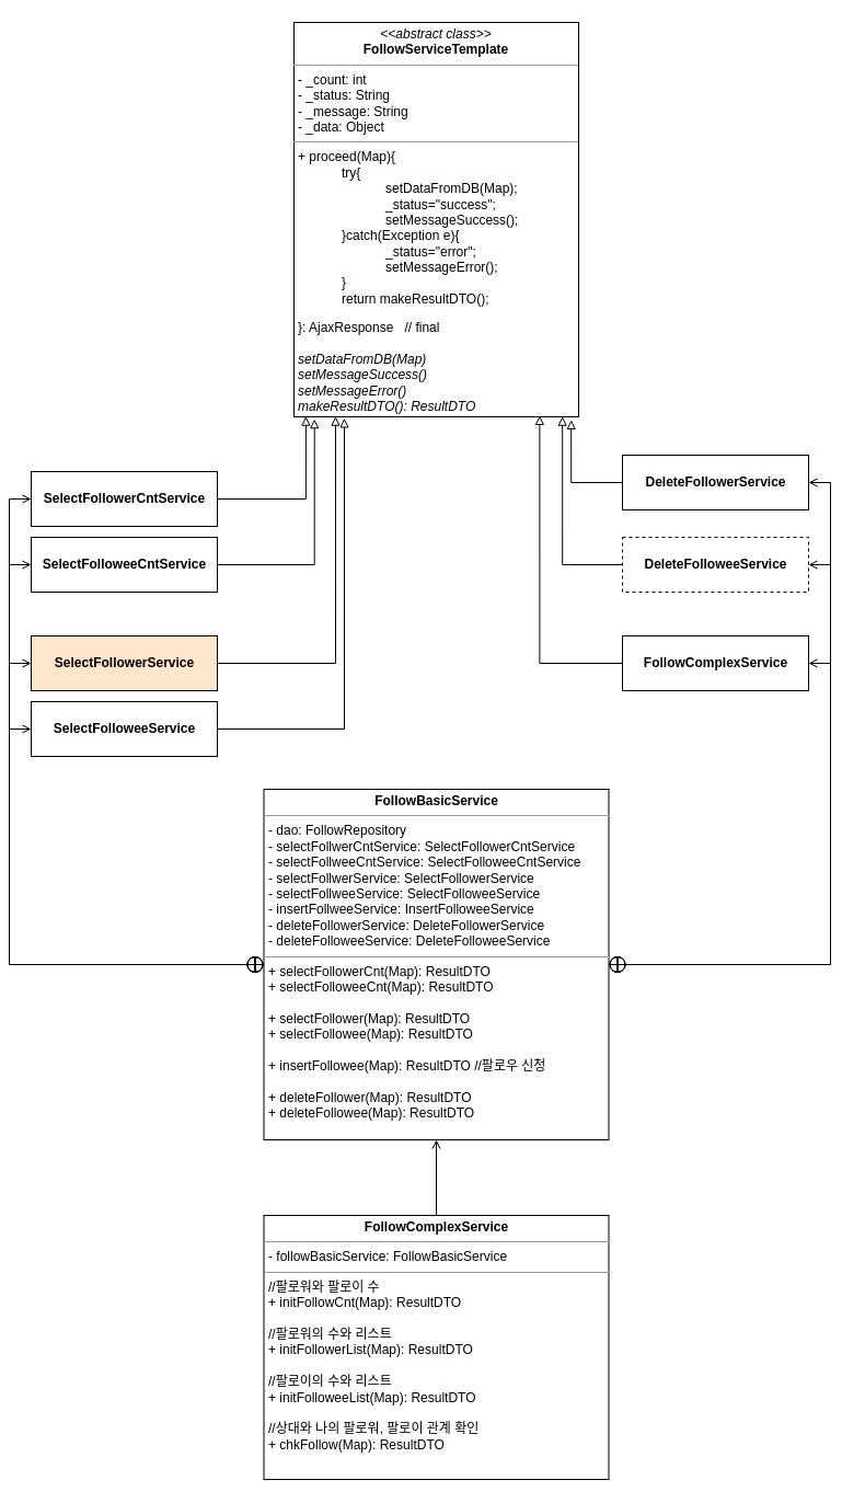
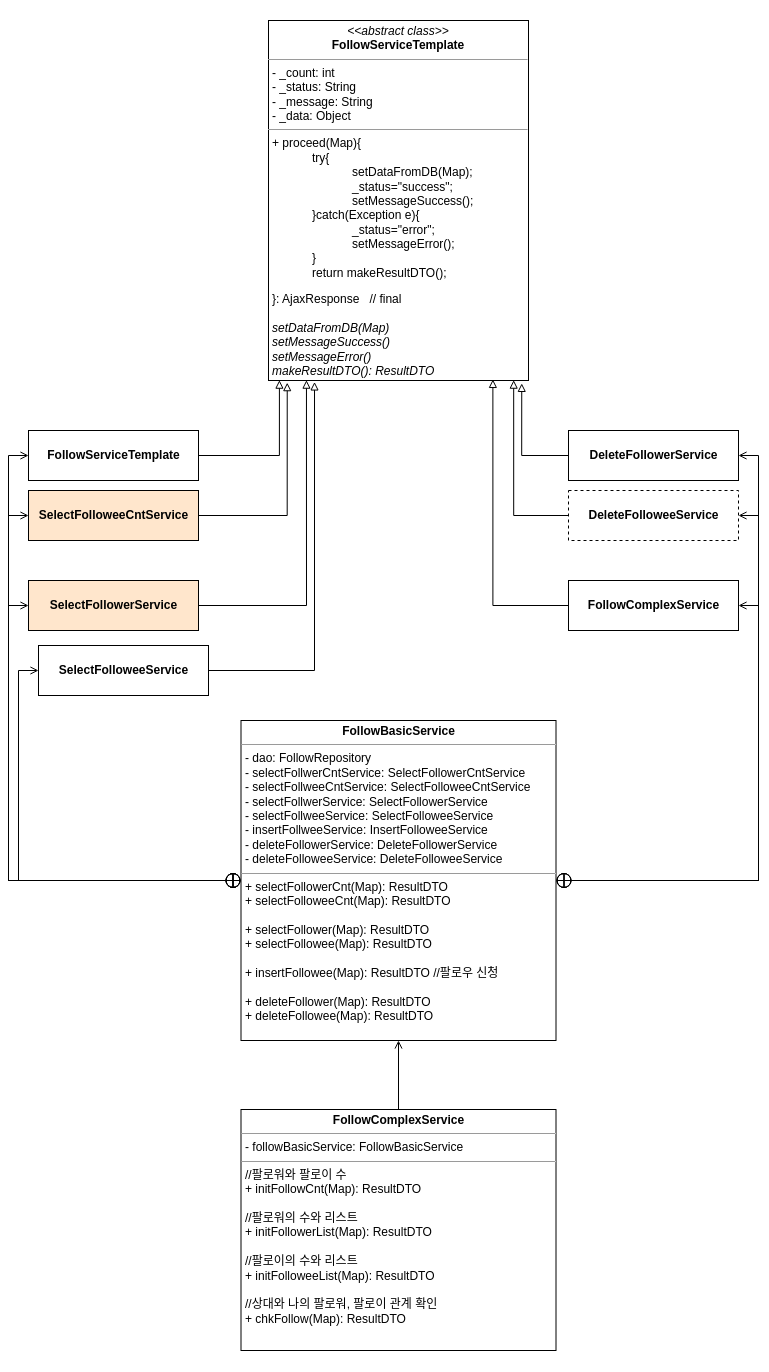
  <mxCell id="0" />
  <mxCell id="1" parent="0" />
  <mxCell id="2" value="&lt;p style=&quot;margin: 0px ; margin-top: 4px ; text-align: center&quot;&gt;&lt;i&gt;&amp;lt;&amp;lt;abstract class&amp;gt;&amp;gt;&lt;/i&gt;&lt;br&gt;&lt;b&gt;FollowServiceTemplate&lt;/b&gt;&lt;/p&gt;&lt;hr size=&quot;1&quot;&gt;&lt;p style=&quot;margin: 0px ; margin-left: 4px&quot;&gt;- _count: int&lt;br&gt;&lt;/p&gt;&lt;p style=&quot;margin: 0px ; margin-left: 4px&quot;&gt;- _status: String&lt;/p&gt;&lt;p style=&quot;margin: 0px ; margin-left: 4px&quot;&gt;- _message: String&lt;/p&gt;&lt;p style=&quot;margin: 0px ; margin-left: 4px&quot;&gt;- _data: Object&lt;/p&gt;&lt;hr size=&quot;1&quot;&gt;&lt;p style=&quot;margin: 0px ; margin-left: 4px&quot;&gt;+ proceed(Map){&lt;/p&gt;&lt;p style=&quot;margin: 0px ; margin-left: 4px&quot;&gt;&lt;/p&gt;&lt;blockquote style=&quot;margin: 0 0 0 40px ; border: none ; padding: 0px&quot;&gt;&lt;p style=&quot;margin: 0px ; margin-left: 4px&quot;&gt;try{&lt;/p&gt;&lt;/blockquote&gt;&lt;blockquote style=&quot;margin: 0 0 0 40px ; border: none ; padding: 0px&quot;&gt;&lt;blockquote style=&quot;margin: 0 0 0 40px ; border: none ; padding: 0px&quot;&gt;&lt;p style=&quot;margin: 0px ; margin-left: 4px&quot;&gt;setDataFromDB(Map);&lt;/p&gt;&lt;p style=&quot;margin: 0px ; margin-left: 4px&quot;&gt;_status=&quot;success&quot;;&lt;/p&gt;&lt;p style=&quot;margin: 0px ; margin-left: 4px&quot;&gt;setMessageSuccess();&lt;/p&gt;&lt;/blockquote&gt;&lt;/blockquote&gt;&lt;blockquote style=&quot;margin: 0 0 0 40px ; border: none ; padding: 0px&quot;&gt;&lt;p style=&quot;margin: 0px ; margin-left: 4px&quot;&gt;}catch(Exception e){&lt;/p&gt;&lt;/blockquote&gt;&lt;blockquote style=&quot;margin: 0 0 0 40px ; border: none ; padding: 0px&quot;&gt;&lt;blockquote style=&quot;margin: 0 0 0 40px ; border: none ; padding: 0px&quot;&gt;&lt;p style=&quot;margin: 0px ; margin-left: 4px&quot;&gt;_status=&quot;error&quot;;&lt;/p&gt;&lt;p style=&quot;margin: 0px ; margin-left: 4px&quot;&gt;setMessageError();&lt;/p&gt;&lt;/blockquote&gt;&lt;/blockquote&gt;&lt;blockquote style=&quot;margin: 0 0 0 40px ; border: none ; padding: 0px&quot;&gt;&lt;p style=&quot;margin: 0px ; margin-left: 4px&quot;&gt;}&lt;/p&gt;&lt;p style=&quot;margin: 0px ; margin-left: 4px&quot;&gt;return makeResultDTO();&lt;/p&gt;&lt;/blockquote&gt;&lt;p&gt;&lt;/p&gt;&lt;p style=&quot;margin: 0px ; margin-left: 4px&quot;&gt;}: AjaxResponse&amp;nbsp; &amp;nbsp;// final&lt;/p&gt;&lt;p style=&quot;margin: 0px ; margin-left: 4px&quot;&gt;&lt;br&gt;&lt;i&gt;setDataFromDB(Map)&lt;/i&gt;&lt;/p&gt;&lt;p style=&quot;margin: 0px ; margin-left: 4px&quot;&gt;&lt;i&gt;setMessageSuccess()&lt;/i&gt;&lt;/p&gt;&lt;p style=&quot;margin: 0px ; margin-left: 4px&quot;&gt;&lt;i&gt;setMessageError()&lt;/i&gt;&lt;/p&gt;&lt;p style=&quot;margin: 0px ; margin-left: 4px&quot;&gt;&lt;i&gt;makeResultDTO(): ResultDTO&lt;/i&gt;&lt;/p&gt;" style="verticalAlign=top;align=left;overflow=fill;fontSize=12;fontFamily=Helvetica;html=1;" vertex="1" parent="1"><mxGeometry x="260" y="20" width="260" height="360" as="geometry" /></mxCell>
  <mxCell id="3" style="edgeStyle=orthogonalEdgeStyle;rounded=0;orthogonalLoop=1;jettySize=auto;html=1;endArrow=block;endFill=0;entryX=0.042;entryY=0.999;entryDx=0;entryDy=0;entryPerimeter=0;" edge="1" parent="1" source="4" target="2"><mxGeometry relative="1" as="geometry"><mxPoint x="270" y="420" as="targetPoint" /></mxGeometry></mxCell>
- <mxCell id="4" value="&lt;b&gt;SelectFollowerCntService&lt;/b&gt;" style="html=1;" vertex="1" parent="1"><mxGeometry x="20" y="430" width="170" height="50" as="geometry" /></mxCell>
+ <mxCell id="4" value="&lt;b&gt;FollowServiceTemplate&lt;/b&gt;" style="html=1;" vertex="1" parent="1"><mxGeometry x="20" y="430" width="170" height="50" as="geometry" /></mxCell>
  <mxCell id="5" style="edgeStyle=orthogonalEdgeStyle;rounded=0;orthogonalLoop=1;jettySize=auto;html=1;exitX=1;exitY=0.5;exitDx=0;exitDy=0;endArrow=block;endFill=0;entryX=0.072;entryY=1.006;entryDx=0;entryDy=0;entryPerimeter=0;" edge="1" parent="1" source="6" target="2"><mxGeometry relative="1" as="geometry"><mxPoint x="300" y="480" as="targetPoint" /></mxGeometry></mxCell>
- <mxCell id="6" value="&lt;b&gt;SelectFolloweeCntService&lt;/b&gt;" style="html=1;" vertex="1" parent="1"><mxGeometry x="20" y="490" width="170" height="50" as="geometry" /></mxCell>
+ <mxCell id="6" value="&lt;b&gt;SelectFolloweeCntService&lt;/b&gt;" style="html=1;fillColor=#ffe6cc;" vertex="1" parent="1"><mxGeometry x="20" y="490" width="170" height="50" as="geometry" /></mxCell>
  <mxCell id="7" style="edgeStyle=orthogonalEdgeStyle;rounded=0;orthogonalLoop=1;jettySize=auto;html=1;endArrow=block;endFill=0;entryX=0.146;entryY=0.999;entryDx=0;entryDy=0;entryPerimeter=0;" edge="1" parent="1" source="8" target="2"><mxGeometry relative="1" as="geometry"><mxPoint x="340" y="390" as="targetPoint" /></mxGeometry></mxCell>
  <mxCell id="8" value="&lt;b&gt;SelectFollowerService&lt;/b&gt;" style="html=1;fillColor=#ffe6cc;" vertex="1" parent="1"><mxGeometry x="20" y="580" width="170" height="50" as="geometry" /></mxCell>
  <mxCell id="9" style="edgeStyle=orthogonalEdgeStyle;rounded=0;orthogonalLoop=1;jettySize=auto;html=1;entryX=0.177;entryY=1.004;entryDx=0;entryDy=0;entryPerimeter=0;endArrow=block;endFill=0;" edge="1" parent="1" source="10" target="2"><mxGeometry relative="1" as="geometry" /></mxCell>
- <mxCell id="10" value="&lt;b&gt;SelectFolloweeService&lt;/b&gt;" style="html=1;" vertex="1" parent="1"><mxGeometry x="20" y="640" width="170" height="50" as="geometry" /></mxCell>
+ <mxCell id="10" value="&lt;b&gt;SelectFolloweeService&lt;/b&gt;" style="html=1;" vertex="1" parent="1"><mxGeometry x="30" y="645" width="170" height="50" as="geometry" /></mxCell>
  <mxCell id="11" style="edgeStyle=orthogonalEdgeStyle;rounded=0;orthogonalLoop=1;jettySize=auto;html=1;entryX=0.863;entryY=0.997;entryDx=0;entryDy=0;entryPerimeter=0;endArrow=block;endFill=0;" edge="1" parent="1" source="12" target="2"><mxGeometry relative="1" as="geometry" /></mxCell>
  <mxCell id="12" value="&lt;b&gt;FollowComplexService&lt;/b&gt;" style="html=1;" vertex="1" parent="1"><mxGeometry x="560" y="580" width="170" height="50" as="geometry" /></mxCell>
  <mxCell id="13" style="edgeStyle=orthogonalEdgeStyle;rounded=0;orthogonalLoop=1;jettySize=auto;html=1;exitX=0;exitY=0.5;exitDx=0;exitDy=0;entryX=0.974;entryY=1.008;entryDx=0;entryDy=0;entryPerimeter=0;endArrow=block;endFill=0;" edge="1" parent="1" source="14" target="2"><mxGeometry relative="1" as="geometry" /></mxCell>
- <mxCell id="14" value="&lt;b&gt;DeleteFollowerService&lt;/b&gt;" style="html=1;" vertex="1" parent="1"><mxGeometry x="560" y="415" width="170" height="50" as="geometry" /></mxCell>
+ <mxCell id="14" value="&lt;b&gt;DeleteFollowerService&lt;/b&gt;" style="html=1;" vertex="1" parent="1"><mxGeometry x="560" y="430" width="170" height="50" as="geometry" /></mxCell>
  <mxCell id="15" style="edgeStyle=orthogonalEdgeStyle;rounded=0;orthogonalLoop=1;jettySize=auto;html=1;exitX=0;exitY=0.5;exitDx=0;exitDy=0;entryX=0.943;entryY=0.999;entryDx=0;entryDy=0;entryPerimeter=0;endArrow=block;endFill=0;" edge="1" parent="1" source="16" target="2"><mxGeometry relative="1" as="geometry" /></mxCell>
  <mxCell id="16" value="&lt;b&gt;DeleteFolloweeService&lt;/b&gt;" style="html=1;dashed=1;" vertex="1" parent="1"><mxGeometry x="560" y="490" width="170" height="50" as="geometry" /></mxCell>
  <mxCell id="17" style="edgeStyle=orthogonalEdgeStyle;rounded=0;orthogonalLoop=1;jettySize=auto;html=1;startArrow=circlePlus;startFill=0;endArrow=open;endFill=0;entryX=1;entryY=0.5;entryDx=0;entryDy=0;" edge="1" parent="1" source="24" target="12"><mxGeometry relative="1" as="geometry"><mxPoint x="680" y="690" as="targetPoint" /></mxGeometry></mxCell>
  <mxCell id="18" style="edgeStyle=orthogonalEdgeStyle;rounded=0;orthogonalLoop=1;jettySize=auto;html=1;entryX=0;entryY=0.5;entryDx=0;entryDy=0;startArrow=circlePlus;startFill=0;endArrow=open;endFill=0;" edge="1" parent="1" source="24" target="8"><mxGeometry relative="1" as="geometry" /></mxCell>
  <mxCell id="19" style="edgeStyle=orthogonalEdgeStyle;rounded=0;orthogonalLoop=1;jettySize=auto;html=1;entryX=0;entryY=0.5;entryDx=0;entryDy=0;startArrow=circlePlus;startFill=0;endArrow=open;endFill=0;" edge="1" parent="1" source="24" target="6"><mxGeometry relative="1" as="geometry" /></mxCell>
  <mxCell id="20" style="edgeStyle=orthogonalEdgeStyle;rounded=0;orthogonalLoop=1;jettySize=auto;html=1;entryX=0;entryY=0.5;entryDx=0;entryDy=0;startArrow=circlePlus;startFill=0;endArrow=open;endFill=0;" edge="1" parent="1" source="24" target="4"><mxGeometry relative="1" as="geometry" /></mxCell>
  <mxCell id="21" style="edgeStyle=orthogonalEdgeStyle;rounded=0;orthogonalLoop=1;jettySize=auto;html=1;entryX=1;entryY=0.5;entryDx=0;entryDy=0;startArrow=circlePlus;startFill=0;endArrow=open;endFill=0;" edge="1" parent="1" source="24" target="16"><mxGeometry relative="1" as="geometry" /></mxCell>
  <mxCell id="22" style="edgeStyle=orthogonalEdgeStyle;rounded=0;orthogonalLoop=1;jettySize=auto;html=1;entryX=1;entryY=0.5;entryDx=0;entryDy=0;startArrow=circlePlus;startFill=0;endArrow=open;endFill=0;" edge="1" parent="1" source="24" target="14"><mxGeometry relative="1" as="geometry" /></mxCell>
  <mxCell id="23" style="edgeStyle=orthogonalEdgeStyle;rounded=0;orthogonalLoop=1;jettySize=auto;html=1;entryX=0;entryY=0.5;entryDx=0;entryDy=0;startArrow=circlePlus;startFill=0;endArrow=open;endFill=0;" edge="1" parent="1" source="24" target="10"><mxGeometry relative="1" as="geometry" /></mxCell>
  <mxCell id="24" value="&lt;p style=&quot;margin: 0px ; margin-top: 4px ; text-align: center&quot;&gt;&lt;b&gt;FollowBasicService&lt;/b&gt;&lt;/p&gt;&lt;hr size=&quot;1&quot;&gt;&lt;p style=&quot;margin: 0px ; margin-left: 4px&quot;&gt;- dao: FollowRepository&lt;/p&gt;&lt;p style=&quot;margin: 0px ; margin-left: 4px&quot;&gt;- selectFollwerCntService: SelectFollowerCntService&lt;br&gt;&lt;/p&gt;&lt;p style=&quot;margin: 0px ; margin-left: 4px&quot;&gt;- selectFollweeCntService: SelectFolloweeCntService&lt;br&gt;&lt;/p&gt;&lt;p style=&quot;margin: 0px ; margin-left: 4px&quot;&gt;- selectFollwerService: SelectFollowerService&lt;br&gt;&lt;/p&gt;&lt;p style=&quot;margin: 0px ; margin-left: 4px&quot;&gt;- selectFollweeService: SelectFolloweeService&lt;br&gt;&lt;/p&gt;&lt;p style=&quot;margin: 0px ; margin-left: 4px&quot;&gt;- insertFollweeService: InsertFolloweeService&lt;br&gt;&lt;/p&gt;&lt;p style=&quot;margin: 0px ; margin-left: 4px&quot;&gt;- deleteFollowerService: DeleteFollowerService&lt;/p&gt;&lt;p style=&quot;margin: 0px ; margin-left: 4px&quot;&gt;- deleteFolloweeService: DeleteFolloweeService&lt;/p&gt;&lt;hr size=&quot;1&quot;&gt;&lt;p style=&quot;margin: 0px ; margin-left: 4px&quot;&gt;+ selectFollowerCnt(Map): ResultDTO&lt;/p&gt;&lt;p style=&quot;margin: 0px ; margin-left: 4px&quot;&gt;+ selectFolloweeCnt(Map): ResultDTO&lt;br&gt;&lt;/p&gt;&lt;p style=&quot;margin: 0px ; margin-left: 4px&quot;&gt;&lt;br&gt;&lt;/p&gt;&lt;p style=&quot;margin: 0px ; margin-left: 4px&quot;&gt;+ selectFollower(Map): ResultDTO&lt;br&gt;&lt;/p&gt;&lt;p style=&quot;margin: 0px ; margin-left: 4px&quot;&gt;+ selectFollowee(Map): ResultDTO&lt;br&gt;&lt;/p&gt;&lt;p style=&quot;margin: 0px ; margin-left: 4px&quot;&gt;&lt;br&gt;&lt;/p&gt;&lt;p style=&quot;margin: 0px ; margin-left: 4px&quot;&gt;+ insertFollowee(Map): ResultDTO //팔로우 신청&lt;br&gt;&lt;/p&gt;&lt;p style=&quot;margin: 0px ; margin-left: 4px&quot;&gt;&lt;br&gt;&lt;/p&gt;&lt;p style=&quot;margin: 0px ; margin-left: 4px&quot;&gt;+ deleteFollower(Map): ResultDTO&lt;br&gt;&lt;/p&gt;&lt;p style=&quot;margin: 0px ; margin-left: 4px&quot;&gt;+ deleteFollowee(Map): ResultDTO&lt;/p&gt;" style="verticalAlign=top;align=left;overflow=fill;fontSize=12;fontFamily=Helvetica;html=1;" vertex="1" parent="1"><mxGeometry x="232.5" y="720" width="315" height="320" as="geometry" /></mxCell>
  <mxCell id="25" style="edgeStyle=orthogonalEdgeStyle;rounded=0;orthogonalLoop=1;jettySize=auto;html=1;entryX=0.5;entryY=1;entryDx=0;entryDy=0;startArrow=none;startFill=0;endArrow=open;endFill=0;" edge="1" parent="1" source="26" target="24"><mxGeometry relative="1" as="geometry" /></mxCell>
  <mxCell id="26" value="&lt;p style=&quot;margin: 0px ; margin-top: 4px ; text-align: center&quot;&gt;&lt;b&gt;FollowComplexService&lt;/b&gt;&lt;/p&gt;&lt;hr size=&quot;1&quot;&gt;&lt;p style=&quot;margin: 0px ; margin-left: 4px&quot;&gt;- followBasicService: FollowBasicService&lt;/p&gt;&lt;hr size=&quot;1&quot;&gt;&lt;p style=&quot;margin: 0px ; margin-left: 4px&quot;&gt;//팔로워와 팔로이 수&lt;br&gt;&lt;/p&gt;&lt;p style=&quot;margin: 0px ; margin-left: 4px&quot;&gt;+ initFollowCnt(Map): ResultDTO&amp;nbsp;&lt;/p&gt;&lt;p style=&quot;margin: 0px ; margin-left: 4px&quot;&gt;&lt;br&gt;&lt;/p&gt;&lt;p style=&quot;margin: 0px ; margin-left: 4px&quot;&gt;//팔로워의 수와 리스트&lt;/p&gt;&lt;p style=&quot;margin: 0px ; margin-left: 4px&quot;&gt;+ initFollowerList(Map): ResultDTO&lt;/p&gt;&lt;p style=&quot;margin: 0px ; margin-left: 4px&quot;&gt;&lt;br&gt;&lt;/p&gt;&lt;p style=&quot;margin: 0px ; margin-left: 4px&quot;&gt;//팔로이의 수와 리스트&lt;/p&gt;&lt;p style=&quot;margin: 0px ; margin-left: 4px&quot;&gt;+ initFolloweeList(Map): ResultDTO&lt;/p&gt;&lt;p style=&quot;margin: 0px ; margin-left: 4px&quot;&gt;&lt;br&gt;&lt;/p&gt;&lt;p style=&quot;margin: 0px ; margin-left: 4px&quot;&gt;//상대와 나의 팔로워, 팔로이 관계 확인&lt;/p&gt;&lt;p style=&quot;margin: 0px ; margin-left: 4px&quot;&gt;+ chkFollow(Map): ResultDTO&lt;/p&gt;&lt;p style=&quot;margin: 0px ; margin-left: 4px&quot;&gt;&lt;br&gt;&lt;/p&gt;" style="verticalAlign=top;align=left;overflow=fill;fontSize=12;fontFamily=Helvetica;html=1;" vertex="1" parent="1"><mxGeometry x="232.5" y="1109" width="315" height="241" as="geometry" /></mxCell>
